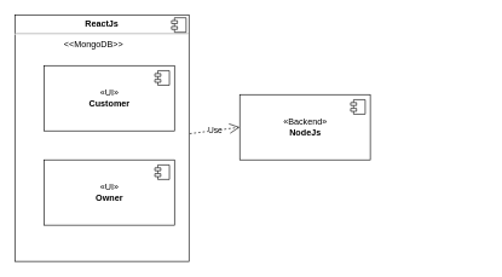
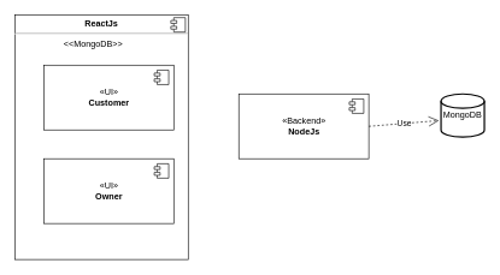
  <mxCell id="0" />
  <mxCell id="1" parent="0" />
  <mxCell id="2" value="&lt;p style=&quot;margin: 0px ; margin-top: 6px ; text-align: center&quot;&gt;&lt;b&gt;ReactJs&lt;/b&gt;&lt;/p&gt;&lt;hr&gt;&lt;p style=&quot;margin: 0px ; margin-left: 8px&quot;&gt;&amp;nbsp; &amp;nbsp; &amp;nbsp; &amp;nbsp; &amp;nbsp; &amp;nbsp; &amp;nbsp; &amp;nbsp; &amp;nbsp; &amp;lt;&amp;lt;MongoDB&amp;gt;&amp;gt;&lt;/p&gt;" style="align=left;overflow=fill;html=1;dropTarget=0;" vertex="1" parent="1"><mxGeometry x="20" y="20" width="240" height="340" as="geometry" /></mxCell>
  <mxCell id="3" value="" style="shape=component;jettyWidth=8;jettyHeight=4;" vertex="1" parent="2"><mxGeometry x="1" width="20" height="20" relative="1" as="geometry"><mxPoint x="-24" y="4" as="offset" /></mxGeometry></mxCell>
+ <mxCell id="4" value="MongoDB" style="strokeWidth=2;html=1;shape=mxgraph.flowchart.database;whiteSpace=wrap;" vertex="1" parent="1"><mxGeometry x="610" y="130" width="60" height="60" as="geometry" /></mxCell>
  <mxCell id="5" value="«UI»&lt;br&gt;&lt;b&gt;Customer&lt;/b&gt;" style="html=1;dropTarget=0;" vertex="1" parent="1"><mxGeometry x="60" y="90" width="180" height="90" as="geometry" /></mxCell>
  <mxCell id="6" value="" style="shape=module;jettyWidth=8;jettyHeight=4;" vertex="1" parent="5"><mxGeometry x="1" width="20" height="20" relative="1" as="geometry"><mxPoint x="-27" y="7" as="offset" /></mxGeometry></mxCell>
  <mxCell id="7" value="«UI»&lt;br&gt;&lt;b&gt;Owner&lt;/b&gt;" style="html=1;dropTarget=0;" vertex="1" parent="1"><mxGeometry x="60" y="220" width="180" height="90" as="geometry" /></mxCell>
  <mxCell id="8" value="" style="shape=module;jettyWidth=8;jettyHeight=4;" vertex="1" parent="7"><mxGeometry x="1" width="20" height="20" relative="1" as="geometry"><mxPoint x="-27" y="7" as="offset" /></mxGeometry></mxCell>
  <mxCell id="9" value="«Backend»&lt;br&gt;&lt;b&gt;NodeJs&lt;/b&gt;" style="html=1;dropTarget=0;" vertex="1" parent="1"><mxGeometry x="330" y="130" width="180" height="90" as="geometry" /></mxCell>
  <mxCell id="10" value="" style="shape=module;jettyWidth=8;jettyHeight=4;" vertex="1" parent="9"><mxGeometry x="1" width="20" height="20" relative="1" as="geometry"><mxPoint x="-27" y="7" as="offset" /></mxGeometry></mxCell>
- <mxCell id="11" value="Use" style="endArrow=open;endSize=12;dashed=1;html=1;entryX=0;entryY=0.5;entryDx=0;entryDy=0;exitX=1.004;exitY=0.482;exitDx=0;exitDy=0;exitPerimeter=0;" edge="1" parent="1" source="2" target="9"><mxGeometry width="160" relative="1" as="geometry"><mxPoint x="260" y="180" as="sourcePoint" /><mxPoint x="420" y="180" as="targetPoint" /></mxGeometry></mxCell>
+ <mxCell id="12" value="Use" style="endArrow=open;endSize=12;dashed=1;html=1;entryX=-0.05;entryY=0.617;entryDx=0;entryDy=0;exitX=1;exitY=0.5;exitDx=0;exitDy=0;entryPerimeter=0;" edge="1" parent="1" source="9" target="4"><mxGeometry width="160" relative="1" as="geometry"><mxPoint x="510.96" y="243.88" as="sourcePoint" /><mxPoint x="610" y="220" as="targetPoint" /></mxGeometry></mxCell>
